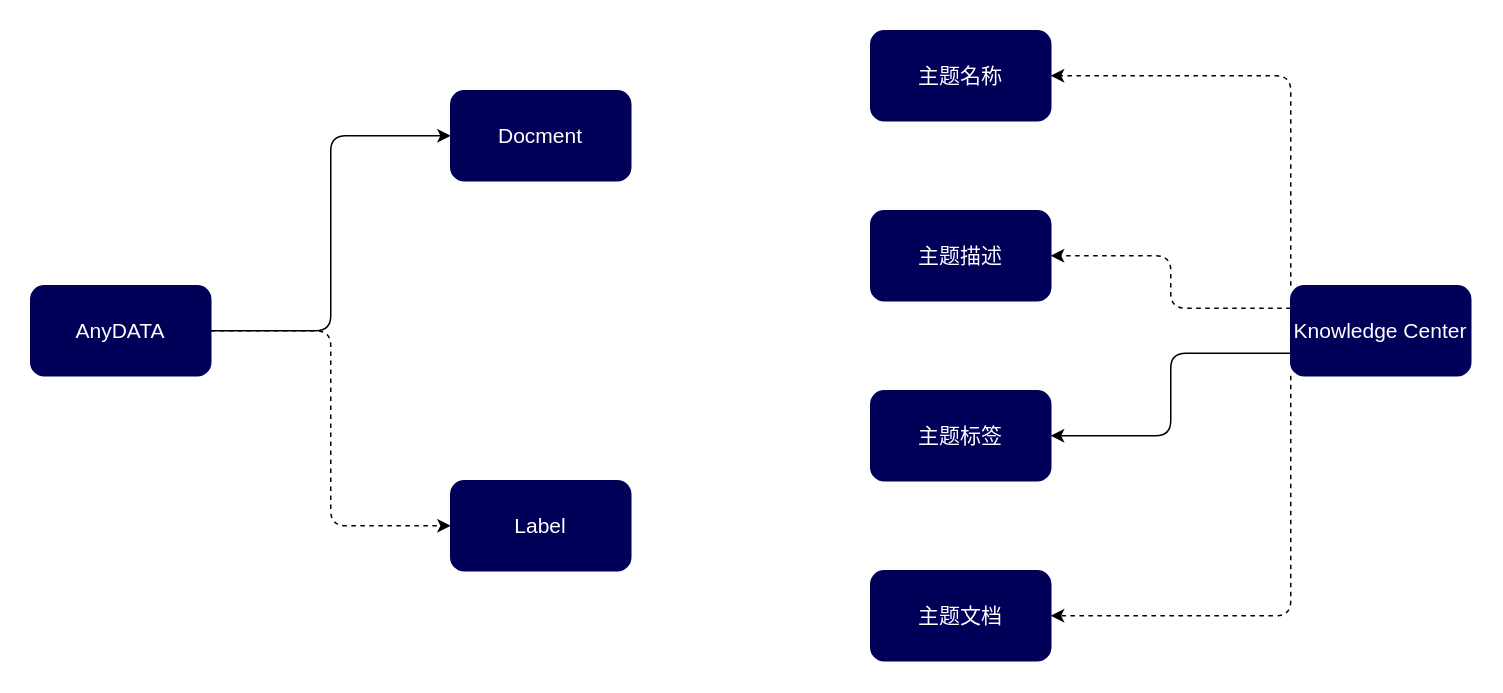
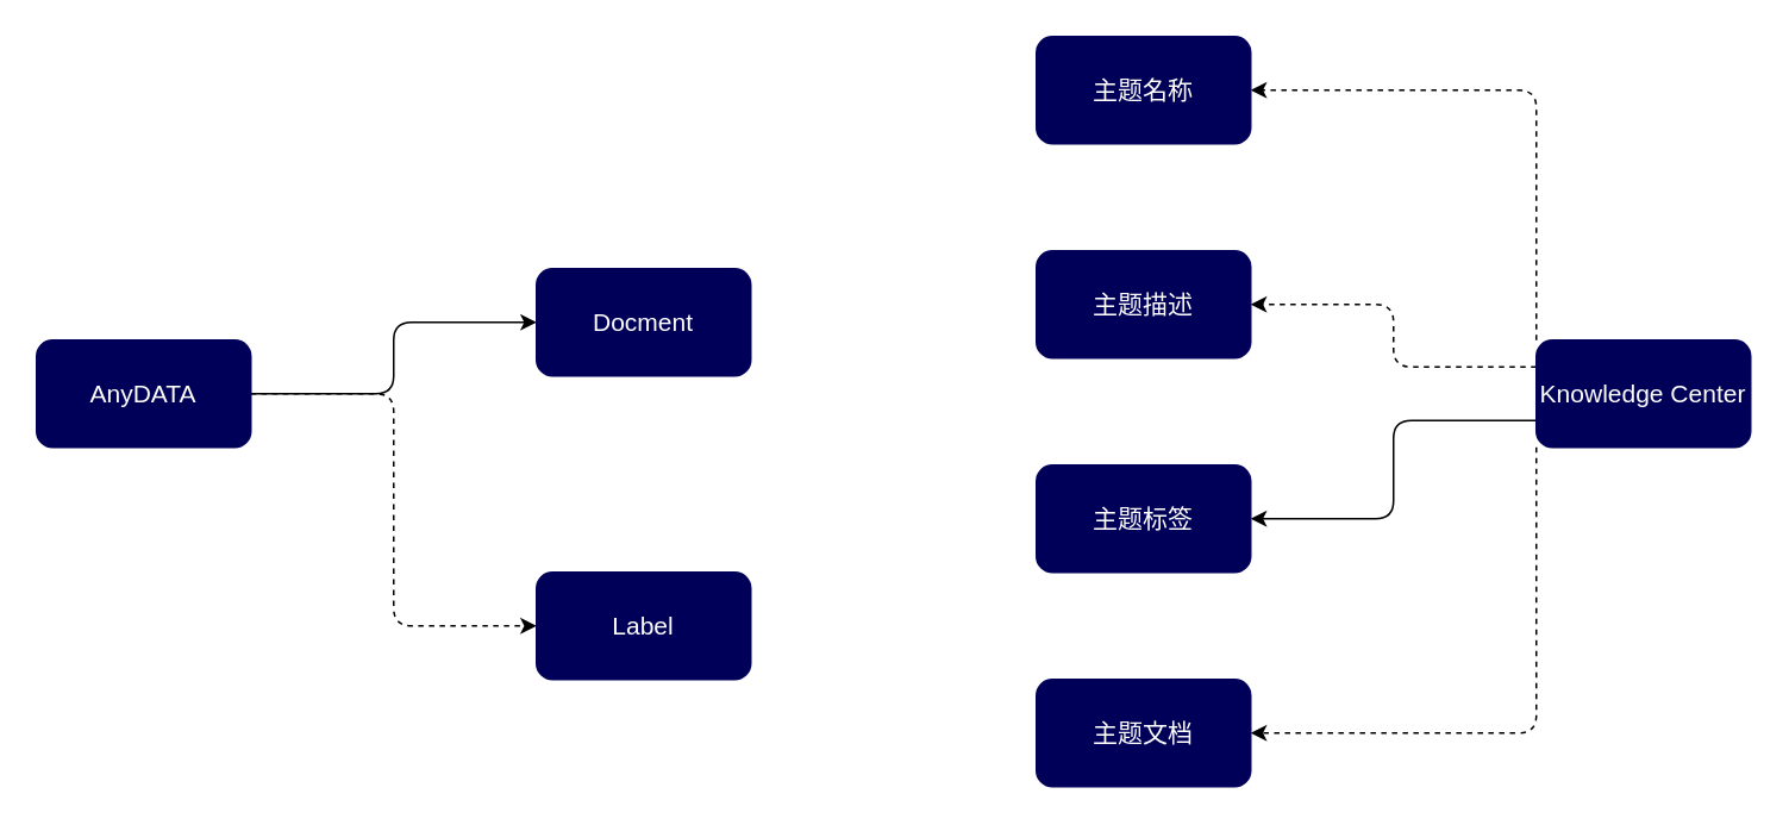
  <mxCell id="0" />
  <mxCell id="1" parent="0" />
  <mxCell id="2" style="edgeStyle=orthogonalEdgeStyle;rounded=1;orthogonalLoop=1;jettySize=auto;html=1;exitX=1;exitY=0.5;exitDx=0;exitDy=0;entryX=0;entryY=0.5;entryDx=0;entryDy=0;dashed=0;fontSize=14;" edge="1" parent="1" source="4" target="5"><mxGeometry relative="1" as="geometry" /></mxCell>
  <mxCell id="3" style="edgeStyle=orthogonalEdgeStyle;rounded=1;orthogonalLoop=1;jettySize=auto;html=1;exitX=1;exitY=0.5;exitDx=0;exitDy=0;entryX=0;entryY=0.5;entryDx=0;entryDy=0;dashed=1;fontSize=14;" edge="1" parent="1" source="4" target="6"><mxGeometry relative="1" as="geometry" /></mxCell>
  <mxCell id="4" value="AnyDATA" style="rounded=1;whiteSpace=wrap;html=1;strokeColor=#000059;fillColor=#000059;fontColor=#FFFFFF;labelBackgroundColor=none;fontSize=14;" vertex="1" parent="1"><mxGeometry x="20" y="190" width="120" height="60" as="geometry" /></mxCell>
- <mxCell id="5" value="Docment" style="rounded=1;whiteSpace=wrap;html=1;strokeColor=#000059;fillColor=#000059;fontColor=#FFFFFF;labelBackgroundColor=none;fontSize=14;" vertex="1" parent="1"><mxGeometry x="300" y="60" width="120" height="60" as="geometry" /></mxCell>
+ <mxCell id="5" value="Docment" style="rounded=1;whiteSpace=wrap;html=1;strokeColor=#000059;fillColor=#000059;fontColor=#FFFFFF;labelBackgroundColor=none;fontSize=14;" vertex="1" parent="1"><mxGeometry x="300" y="150" width="120" height="60" as="geometry" /></mxCell>
  <mxCell id="6" value="Label" style="rounded=1;whiteSpace=wrap;html=1;strokeColor=#000059;fillColor=#000059;fontColor=#FFFFFF;labelBackgroundColor=none;fontSize=14;" vertex="1" parent="1"><mxGeometry x="300" y="320" width="120" height="60" as="geometry" /></mxCell>
  <mxCell id="7" style="edgeStyle=orthogonalEdgeStyle;rounded=1;orthogonalLoop=1;jettySize=auto;html=1;exitX=0;exitY=0;exitDx=0;exitDy=0;entryX=1;entryY=0.5;entryDx=0;entryDy=0;dashed=1;fontSize=14;" edge="1" parent="1" source="11" target="12"><mxGeometry relative="1" as="geometry" /></mxCell>
  <mxCell id="8" style="edgeStyle=orthogonalEdgeStyle;rounded=1;orthogonalLoop=1;jettySize=auto;html=1;exitX=0;exitY=0.25;exitDx=0;exitDy=0;entryX=1;entryY=0.5;entryDx=0;entryDy=0;dashed=1;fontSize=14;" edge="1" parent="1" source="11" target="13"><mxGeometry relative="1" as="geometry" /></mxCell>
  <mxCell id="9" style="edgeStyle=orthogonalEdgeStyle;rounded=1;orthogonalLoop=1;jettySize=auto;html=1;exitX=0;exitY=0.75;exitDx=0;exitDy=0;entryX=1;entryY=0.5;entryDx=0;entryDy=0;dashed=0;fontSize=14;" edge="1" parent="1" source="11" target="14"><mxGeometry relative="1" as="geometry" /></mxCell>
  <mxCell id="10" style="edgeStyle=orthogonalEdgeStyle;rounded=1;orthogonalLoop=1;jettySize=auto;html=1;exitX=0;exitY=1;exitDx=0;exitDy=0;entryX=1;entryY=0.5;entryDx=0;entryDy=0;dashed=1;fontSize=14;" edge="1" parent="1" source="11" target="15"><mxGeometry relative="1" as="geometry" /></mxCell>
  <mxCell id="11" value="Knowledge Center" style="rounded=1;whiteSpace=wrap;html=1;strokeColor=#000059;fillColor=#000059;fontColor=#FFFFFF;labelBackgroundColor=none;fontSize=14;" vertex="1" parent="1"><mxGeometry x="860" y="190" width="120" height="60" as="geometry" /></mxCell>
  <mxCell id="12" value="主题名称" style="rounded=1;whiteSpace=wrap;html=1;strokeColor=#000059;fillColor=#000059;fontColor=#FFFFFF;labelBackgroundColor=none;fontSize=14;" vertex="1" parent="1"><mxGeometry x="580" y="20" width="120" height="60" as="geometry" /></mxCell>
  <mxCell id="13" value="主题描述" style="rounded=1;whiteSpace=wrap;html=1;strokeColor=#000059;fillColor=#000059;fontColor=#FFFFFF;labelBackgroundColor=none;fontSize=14;" vertex="1" parent="1"><mxGeometry x="580" y="140" width="120" height="60" as="geometry" /></mxCell>
  <mxCell id="14" value="主题标签" style="rounded=1;whiteSpace=wrap;html=1;strokeColor=#000059;fillColor=#000059;fontColor=#FFFFFF;labelBackgroundColor=none;fontSize=14;" vertex="1" parent="1"><mxGeometry x="580" y="260" width="120" height="60" as="geometry" /></mxCell>
  <mxCell id="15" value="主题文档" style="rounded=1;whiteSpace=wrap;html=1;strokeColor=#000059;fillColor=#000059;fontColor=#FFFFFF;labelBackgroundColor=none;fontSize=14;" vertex="1" parent="1"><mxGeometry x="580" y="380" width="120" height="60" as="geometry" /></mxCell>
